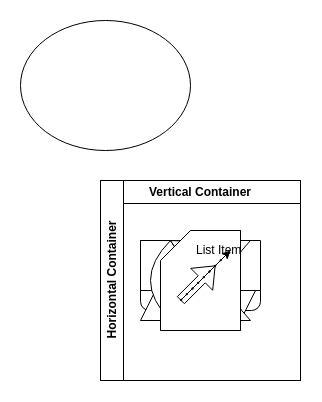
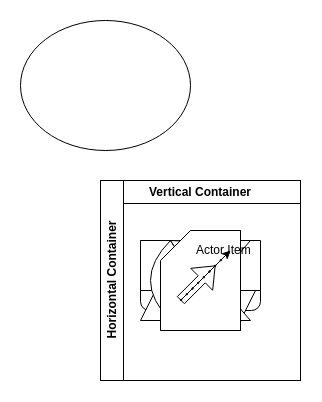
  <mxCell id="0" />
  <mxCell id="1" parent="0" />
  <mxCell id="2" value="" style="ellipse;whiteSpace=wrap;html=1;" vertex="1" parent="1"><mxGeometry x="20" y="20" width="170" height="130" as="geometry" /></mxCell>
  <mxCell id="3" value="" style="ellipse;whiteSpace=wrap;html=1;aspect=fixed;" vertex="1" parent="1"><mxGeometry x="160" y="240" width="80" height="80" as="geometry" /></mxCell>
  <mxCell id="4" value="" style="whiteSpace=wrap;html=1;aspect=fixed;" vertex="1" parent="1"><mxGeometry x="160" y="240" width="80" height="80" as="geometry" /></mxCell>
  <mxCell id="5" value="" style="rounded=1;whiteSpace=wrap;html=1;" vertex="1" parent="1"><mxGeometry x="140" y="250" width="120" height="60" as="geometry" /></mxCell>
  <mxCell id="6" value="" style="shape=step;perimeter=stepPerimeter;whiteSpace=wrap;html=1;fixedSize=1;" vertex="1" parent="1"><mxGeometry x="140" y="240" width="120" height="80" as="geometry" /></mxCell>
  <mxCell id="7" value="" style="shape=callout;whiteSpace=wrap;html=1;perimeter=calloutPerimeter;" vertex="1" parent="1"><mxGeometry x="140" y="240" width="120" height="80" as="geometry" /></mxCell>
  <mxCell id="8" value="" style="shape=card;whiteSpace=wrap;html=1;" vertex="1" parent="1"><mxGeometry x="160" y="230" width="80" height="100" as="geometry" /></mxCell>
  <mxCell id="9" value="" style="swimlane;startSize=0;" vertex="1" parent="1"><mxGeometry x="100" y="180" width="200" height="200" as="geometry" /></mxCell>
  <mxCell id="10" value="" style="swimlane;startSize=0;" vertex="1" parent="1"><mxGeometry x="100" y="180" width="200" height="200" as="geometry" /></mxCell>
  <mxCell id="11" value="" style="shape=dataStorage;whiteSpace=wrap;html=1;fixedSize=1;" vertex="1" parent="1"><mxGeometry x="150" y="240" width="100" height="80" as="geometry" /></mxCell>
  <mxCell id="12" value="Vertical Container" style="swimlane;whiteSpace=wrap;html=1;" vertex="1" parent="1"><mxGeometry x="100" y="180" width="200" height="200" as="geometry" /></mxCell>
  <mxCell id="13" value="Vertical Container" style="swimlane;whiteSpace=wrap;html=1;" vertex="1" parent="1"><mxGeometry x="100" y="180" width="200" height="200" as="geometry" /></mxCell>
  <mxCell id="14" value="Horizontal Container" style="swimlane;horizontal=0;whiteSpace=wrap;html=1;" vertex="1" parent="1"><mxGeometry x="100" y="180" width="200" height="200" as="geometry" /></mxCell>
  <mxCell id="15" value="" style="shape=xor;whiteSpace=wrap;html=1;" vertex="1" parent="1"><mxGeometry x="170" y="240" width="60" height="80" as="geometry" /></mxCell>
  <mxCell id="16" value="Actor" style="shape=umlActor;verticalLabelPosition=bottom;verticalAlign=top;html=1;outlineConnect=0;" vertex="1" parent="1"><mxGeometry x="190" y="250" width="30" height="60" as="geometry" /></mxCell>
  <mxCell id="17" value="" style="shape=xor;whiteSpace=wrap;html=1;" vertex="1" parent="1"><mxGeometry x="170" y="240" width="60" height="80" as="geometry" /></mxCell>
  <mxCell id="18" value="" style="shape=xor;whiteSpace=wrap;html=1;" vertex="1" parent="1"><mxGeometry x="170" y="240" width="60" height="80" as="geometry" /></mxCell>
  <mxCell id="19" value="Actor" style="shape=umlActor;verticalLabelPosition=bottom;verticalAlign=top;html=1;outlineConnect=0;" vertex="1" parent="1"><mxGeometry x="190" y="250" width="30" height="60" as="geometry" /></mxCell>
  <mxCell id="20" value="Actor" style="shape=umlActor;verticalLabelPosition=bottom;verticalAlign=top;html=1;outlineConnect=0;" vertex="1" parent="1"><mxGeometry x="190" y="250" width="30" height="60" as="geometry" /></mxCell>
  <mxCell id="21" value="Actor" style="shape=umlActor;verticalLabelPosition=bottom;verticalAlign=top;html=1;outlineConnect=0;" vertex="1" parent="1"><mxGeometry x="190" y="250" width="30" height="60" as="geometry" /></mxCell>
  <mxCell id="22" value="Actor" style="shape=umlActor;verticalLabelPosition=bottom;verticalAlign=top;html=1;outlineConnect=0;" vertex="1" parent="1"><mxGeometry x="190" y="250" width="30" height="60" as="geometry" /></mxCell>
  <mxCell id="23" value="Actor" style="shape=umlActor;verticalLabelPosition=bottom;verticalAlign=top;html=1;outlineConnect=0;" vertex="1" parent="1"><mxGeometry x="190" y="250" width="30" height="60" as="geometry" /></mxCell>
  <mxCell id="24" value="" style="shape=card;whiteSpace=wrap;html=1;" vertex="1" parent="1"><mxGeometry x="160" y="230" width="80" height="100" as="geometry" /></mxCell>
  <mxCell id="25" value="" style="endArrow=classic;html=1;rounded=0;" edge="1" parent="1"><mxGeometry width="50" height="50" relative="1" as="geometry"><mxPoint x="180" y="300" as="sourcePoint" /><mxPoint x="230" y="250" as="targetPoint" /></mxGeometry></mxCell>
  <mxCell id="26" value="" style="shape=flexArrow;endArrow=classic;html=1;rounded=0;" edge="1" parent="1" target="27"><mxGeometry width="50" height="50" relative="1" as="geometry"><mxPoint x="180" y="300" as="sourcePoint" /><mxPoint x="230" y="250" as="targetPoint" /></mxGeometry></mxCell>
- <mxCell id="27" value="List Item" style="text;strokeColor=none;fillColor=none;align=left;verticalAlign=middle;spacingLeft=4;spacingRight=4;overflow=hidden;points=[[0,0.5],[1,0.5]];portConstraint=eastwest;rotatable=0;whiteSpace=wrap;html=1;" vertex="1" parent="1"><mxGeometry x="190" y="235" width="80" height="30" as="geometry" /></mxCell>
+ <mxCell id="27" value="Actor Item" style="text;strokeColor=none;fillColor=none;align=left;verticalAlign=middle;spacingLeft=4;spacingRight=4;overflow=hidden;points=[[0,0.5],[1,0.5]];portConstraint=eastwest;rotatable=0;whiteSpace=wrap;html=1;" vertex="1" parent="1"><mxGeometry x="190" y="235" width="80" height="30" as="geometry" /></mxCell>
  <mxCell id="28" value="" style="endArrow=none;dashed=1;html=1;rounded=0;" edge="1" parent="1"><mxGeometry width="50" height="50" relative="1" as="geometry"><mxPoint x="180" y="300" as="sourcePoint" /><mxPoint x="230" y="250" as="targetPoint" /></mxGeometry></mxCell>
  <mxCell id="29" value="" style="endArrow=none;dashed=1;html=1;dashPattern=1 3;strokeWidth=2;rounded=0;" edge="1" parent="1"><mxGeometry width="50" height="50" relative="1" as="geometry"><mxPoint x="180" y="300" as="sourcePoint" /><mxPoint x="230" y="250" as="targetPoint" /></mxGeometry></mxCell>
